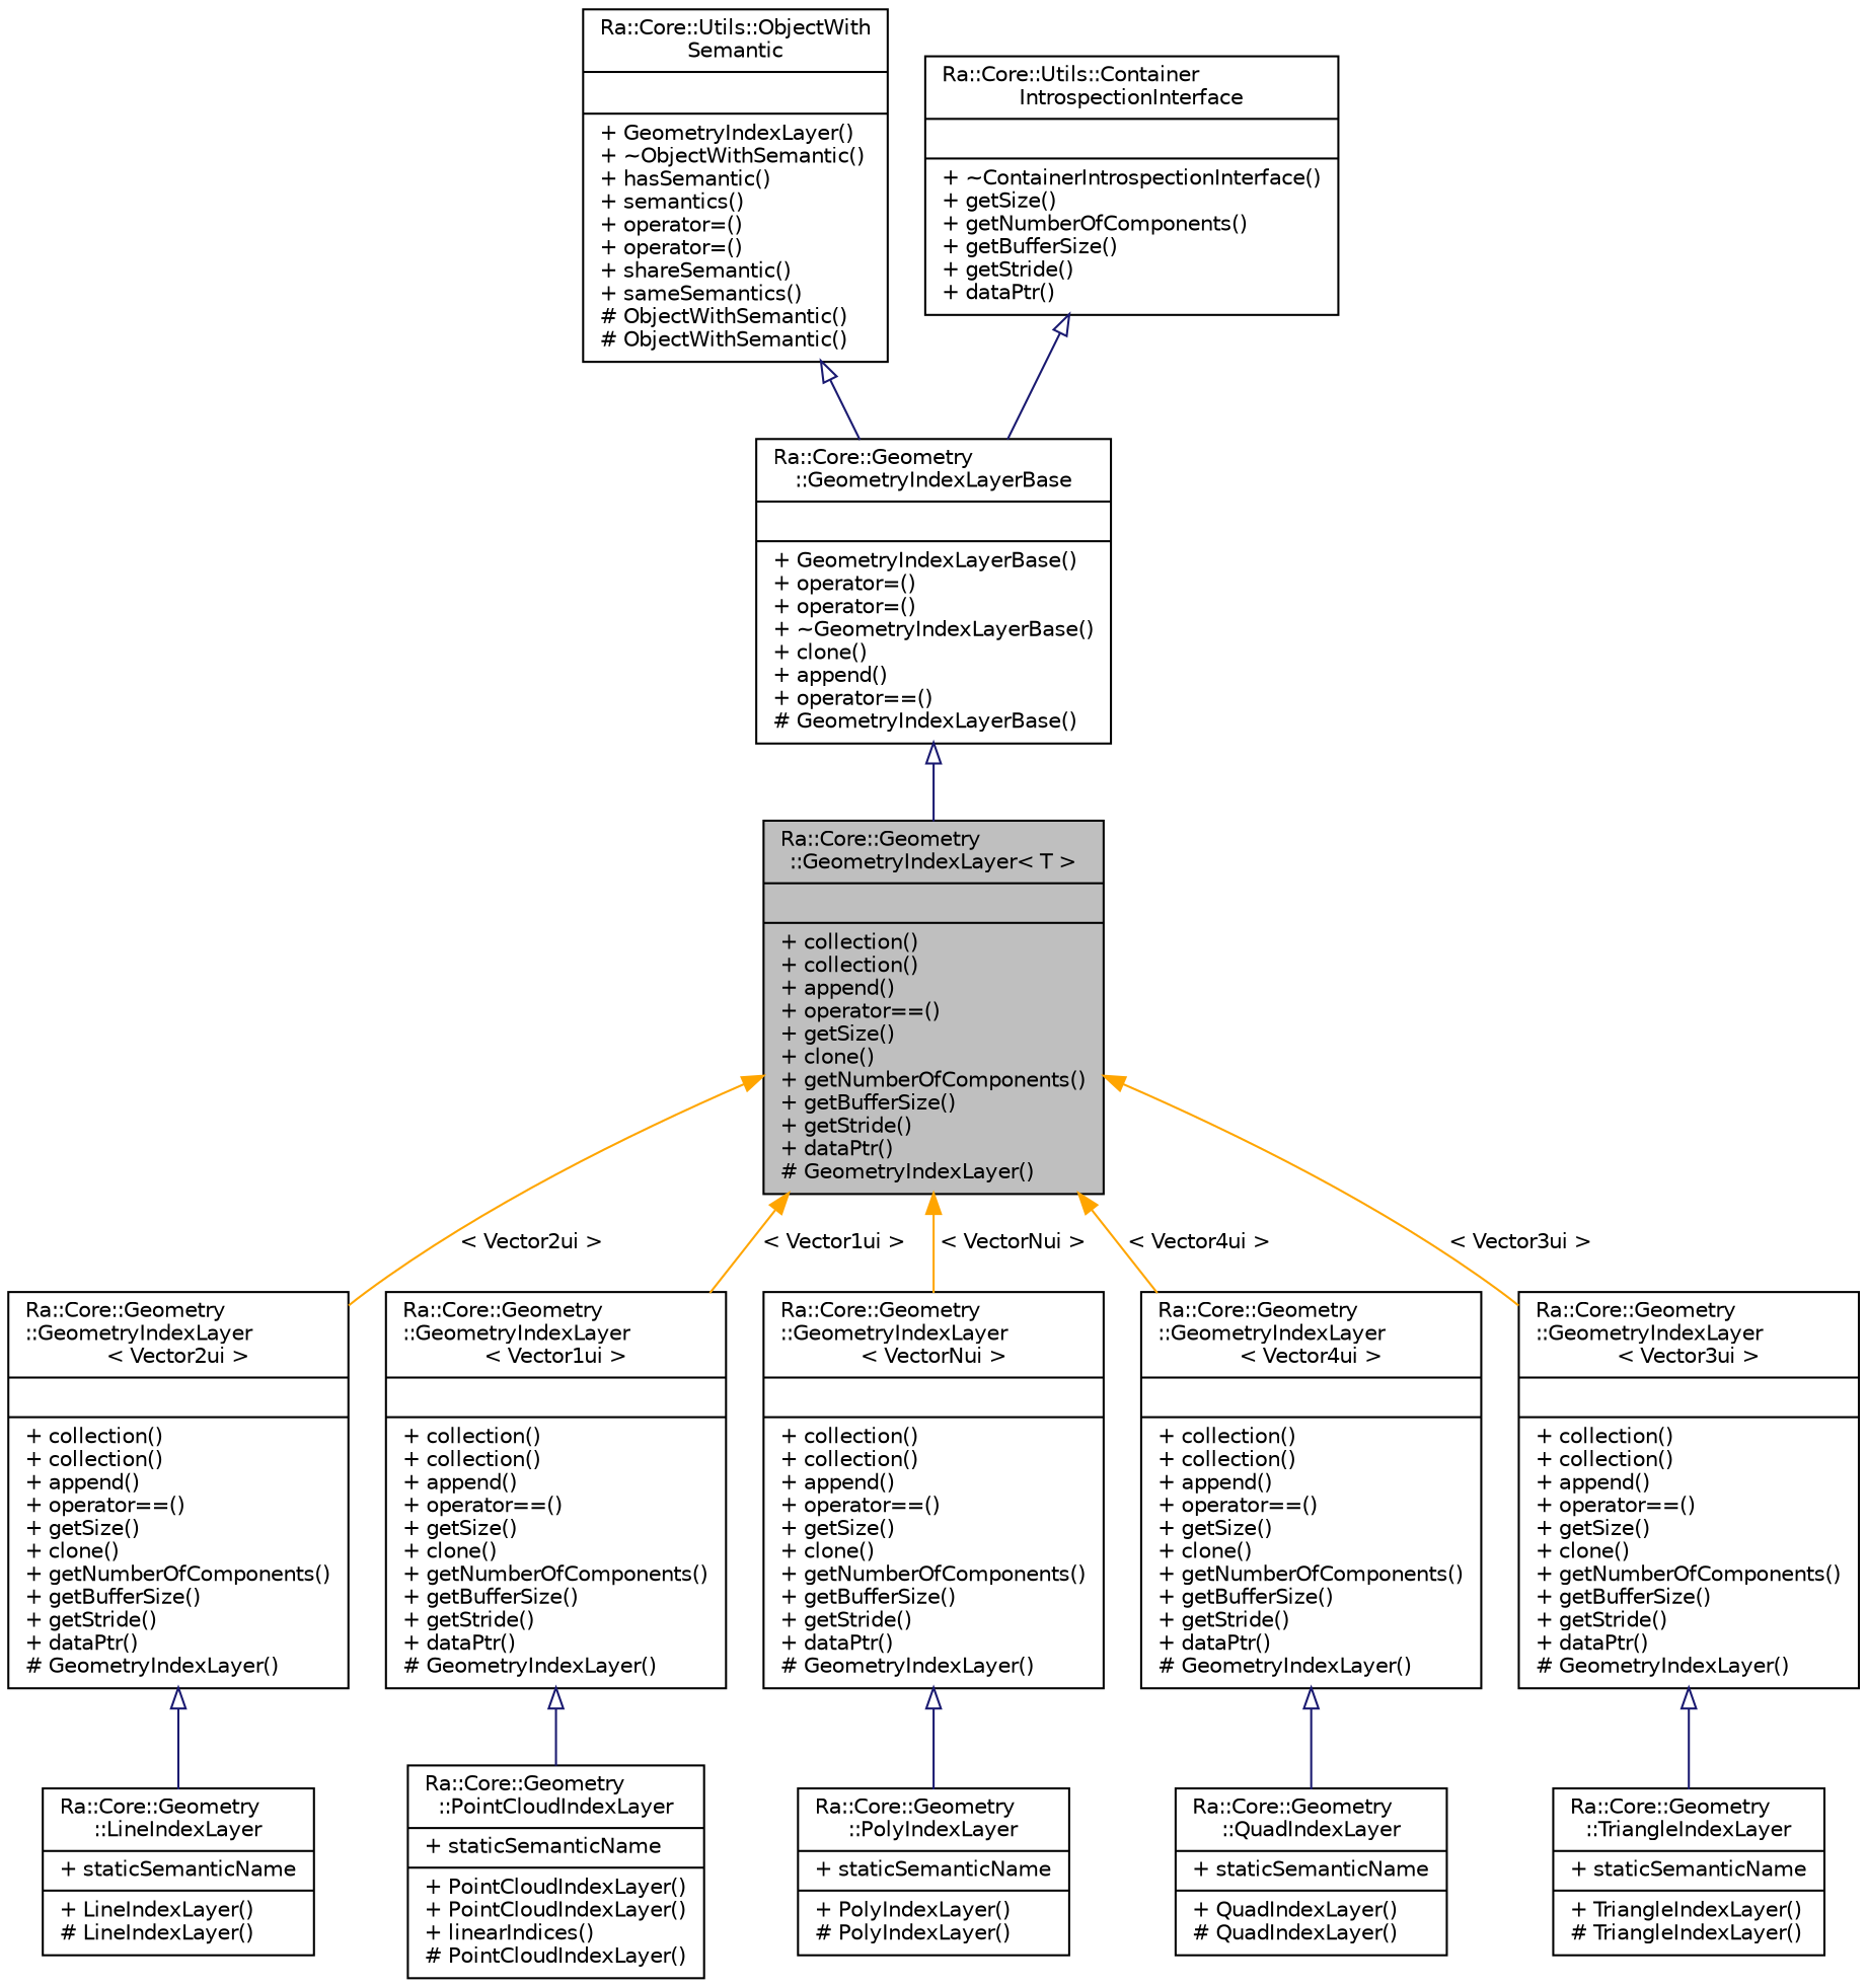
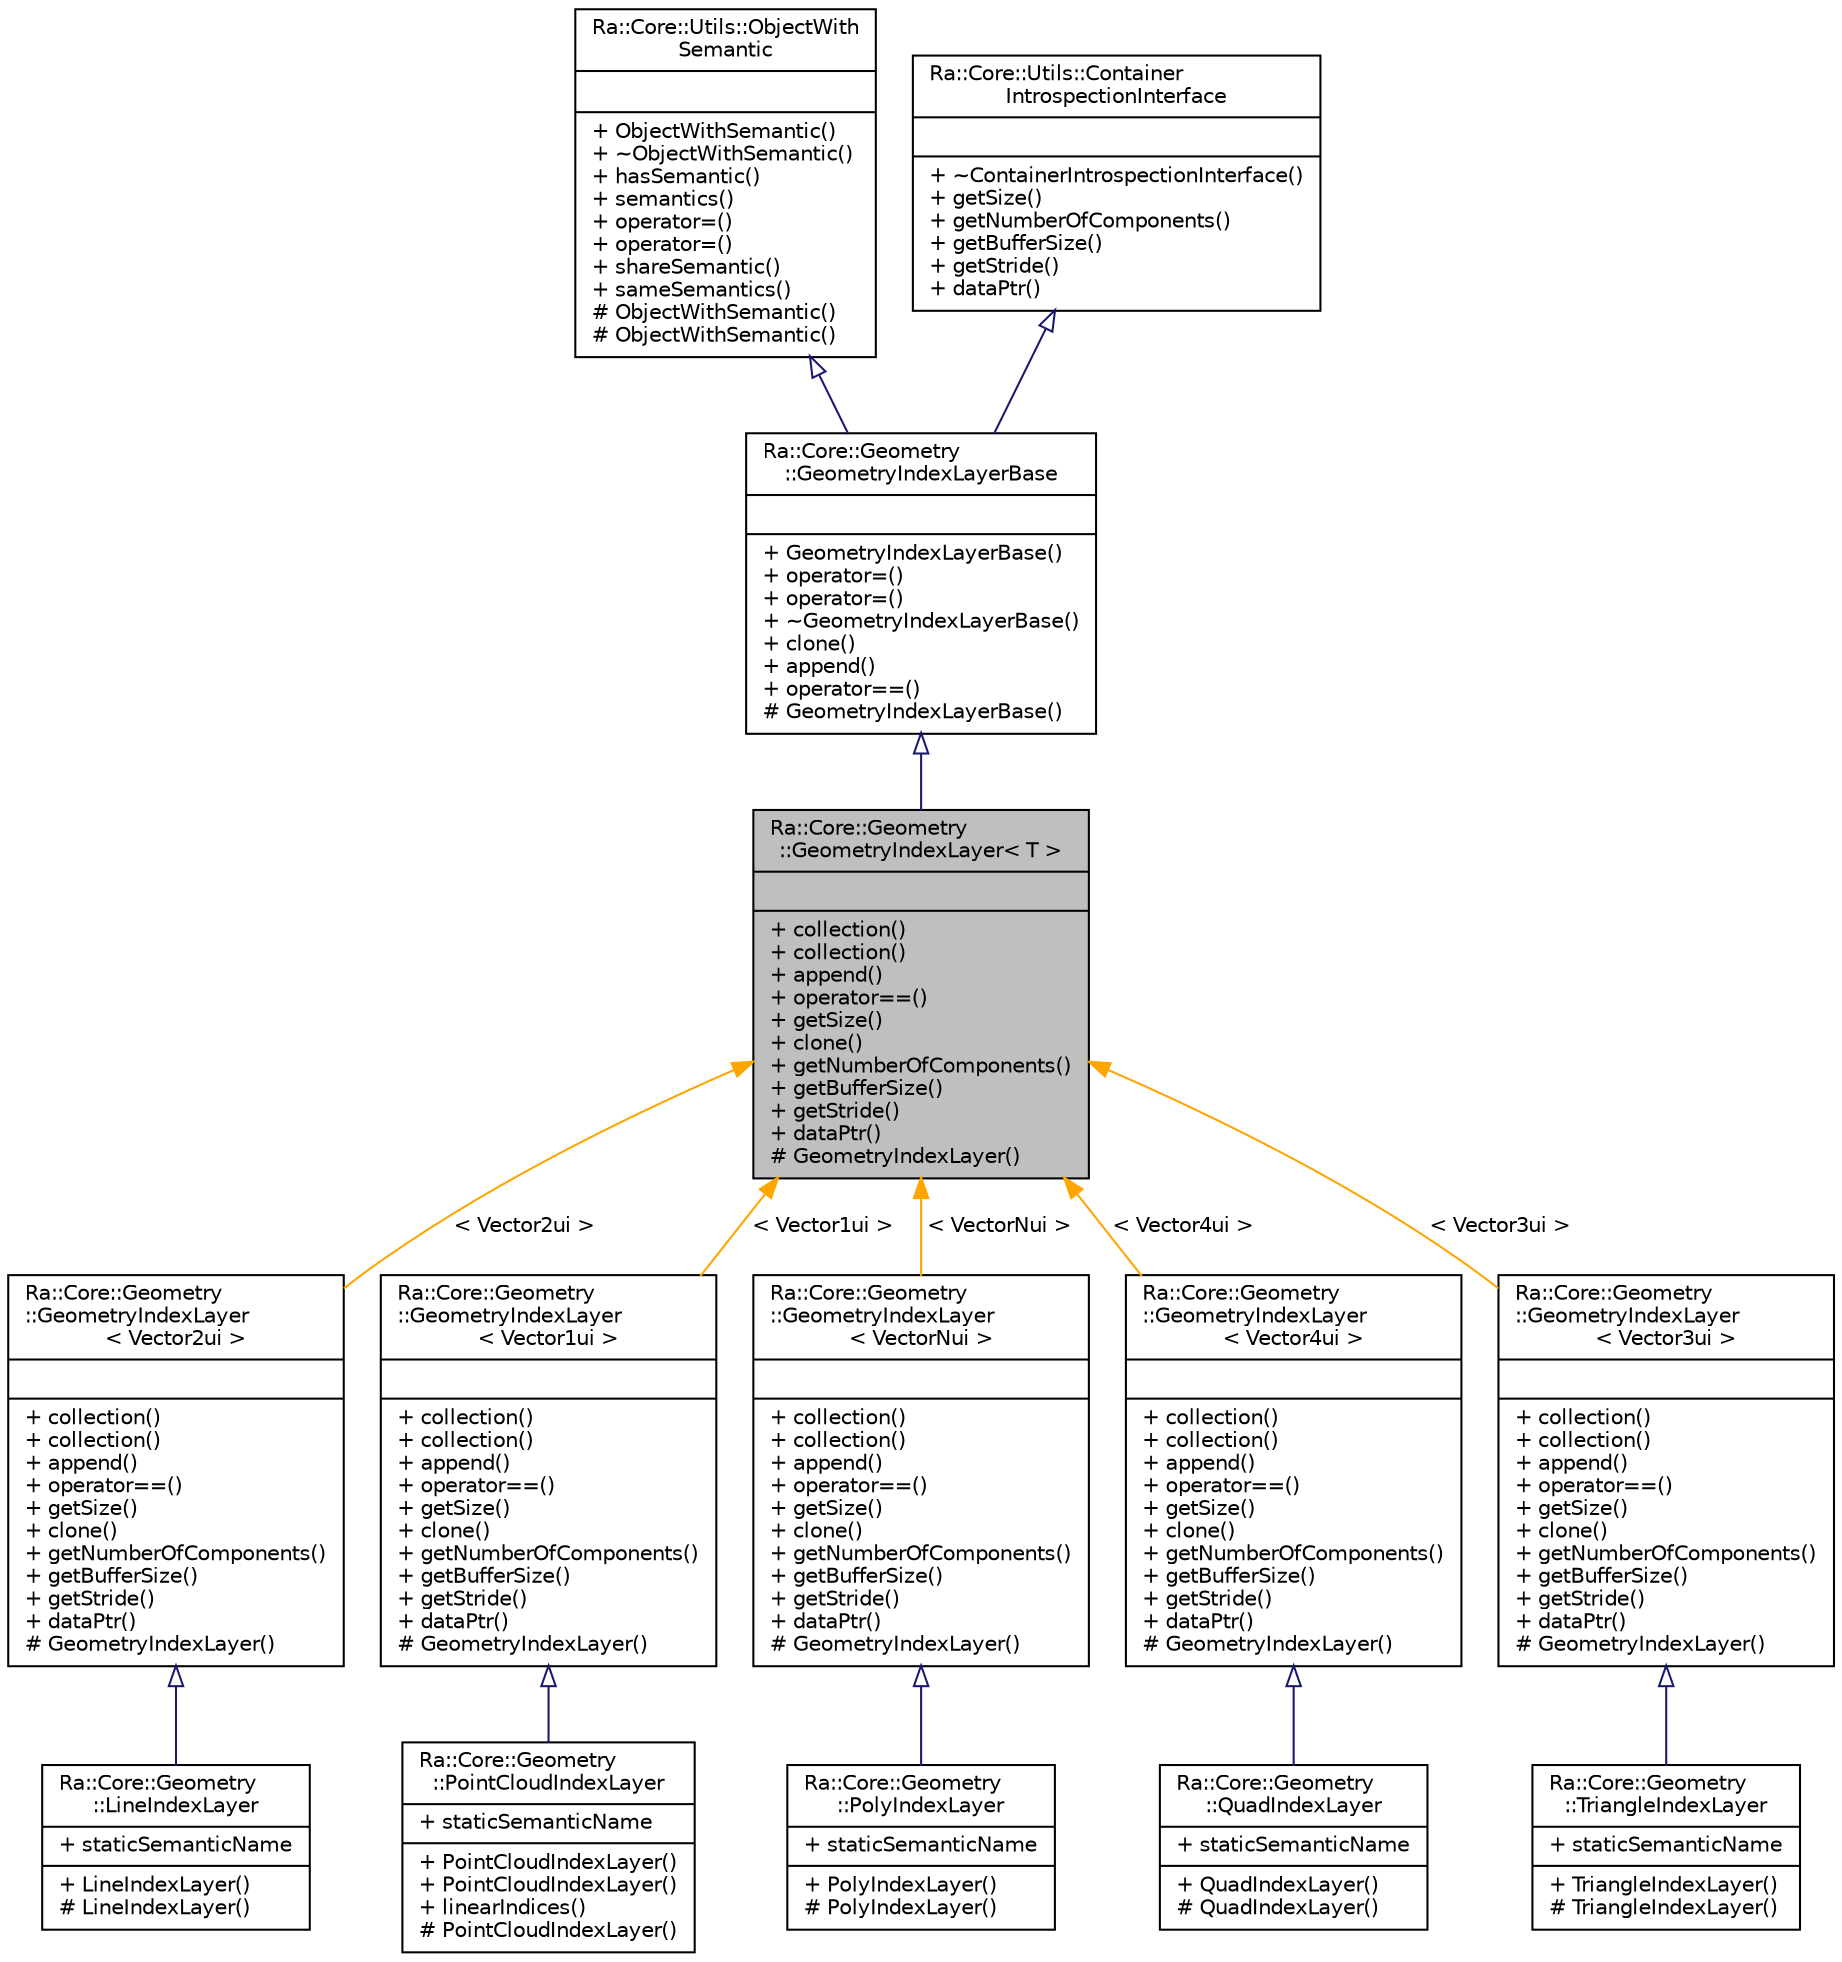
  digraph {
    node [color=black fillcolor=white fontname=Helvetica fontsize=10 shape=record style=filled]
    edge [color=midnightblue dir=back fontname=Helvetica fontsize=10 labelfontname=Helvetica labelfontsize=10 style=solid arrowtail=onormal]
    n1 [fillcolor=grey75 fontcolor=black height=0.2 label="{Ra::Core::Geometry\l::GeometryIndexLayer\< T \>\n||+ collection()\l+ collection()\l+ append()\l+ operator==()\l+ getSize()\l+ clone()\l+ getNumberOfComponents()\l+ getBufferSize()\l+ getStride()\l+ dataPtr()\l# GeometryIndexLayer()\l}" width=0.4]
    n2 [height=0.2 label="{Ra::Core::Geometry\l::GeometryIndexLayer\l\< Vector2ui \>\n||+ collection()\l+ collection()\l+ append()\l+ operator==()\l+ getSize()\l+ clone()\l+ getNumberOfComponents()\l+ getBufferSize()\l+ getStride()\l+ dataPtr()\l# GeometryIndexLayer()\l}" width=0.4]
    n3 [height=0.2 label="{Ra::Core::Geometry\l::GeometryIndexLayer\l\< Vector1ui \>\n||+ collection()\l+ collection()\l+ append()\l+ operator==()\l+ getSize()\l+ clone()\l+ getNumberOfComponents()\l+ getBufferSize()\l+ getStride()\l+ dataPtr()\l# GeometryIndexLayer()\l}" width=0.4]
    n4 [height=0.2 label="{Ra::Core::Geometry\l::GeometryIndexLayer\l\< VectorNui \>\n||+ collection()\l+ collection()\l+ append()\l+ operator==()\l+ getSize()\l+ clone()\l+ getNumberOfComponents()\l+ getBufferSize()\l+ getStride()\l+ dataPtr()\l# GeometryIndexLayer()\l}" width=0.4]
    n5 [height=0.2 label="{Ra::Core::Geometry\l::GeometryIndexLayer\l\< Vector4ui \>\n||+ collection()\l+ collection()\l+ append()\l+ operator==()\l+ getSize()\l+ clone()\l+ getNumberOfComponents()\l+ getBufferSize()\l+ getStride()\l+ dataPtr()\l# GeometryIndexLayer()\l}" width=0.4]
    n6 [height=0.2 label="{Ra::Core::Geometry\l::GeometryIndexLayer\l\< Vector3ui \>\n||+ collection()\l+ collection()\l+ append()\l+ operator==()\l+ getSize()\l+ clone()\l+ getNumberOfComponents()\l+ getBufferSize()\l+ getStride()\l+ dataPtr()\l# GeometryIndexLayer()\l}" width=0.4]
    n7 [height=0.2 label="{Ra::Core::Geometry\l::GeometryIndexLayerBase\n||+ GeometryIndexLayerBase()\l+ operator=()\l+ operator=()\l+ ~GeometryIndexLayerBase()\l+ clone()\l+ append()\l+ operator==()\l# GeometryIndexLayerBase()\l}" width=0.4]
-   n8 [height=0.2 label="{Ra::Core::Utils::ObjectWith\lSemantic\n||+ GeometryIndexLayer()\l+ ~ObjectWithSemantic()\l+ hasSemantic()\l+ semantics()\l+ operator=()\l+ operator=()\l+ shareSemantic()\l+ sameSemantics()\l# ObjectWithSemantic()\l# ObjectWithSemantic()\l}" width=0.4]
+   n8 [height=0.2 label="{Ra::Core::Utils::ObjectWith\lSemantic\n||+ ObjectWithSemantic()\l+ ~ObjectWithSemantic()\l+ hasSemantic()\l+ semantics()\l+ operator=()\l+ operator=()\l+ shareSemantic()\l+ sameSemantics()\l# ObjectWithSemantic()\l# ObjectWithSemantic()\l}" width=0.4]
    n9 [height=0.2 label="{Ra::Core::Utils::Container\lIntrospectionInterface\n||+ ~ContainerIntrospectionInterface()\l+ getSize()\l+ getNumberOfComponents()\l+ getBufferSize()\l+ getStride()\l+ dataPtr()\l}" width=0.4]
    n10 [height=0.2 label="{Ra::Core::Geometry\l::LineIndexLayer\n|+ staticSemanticName\l|+ LineIndexLayer()\l# LineIndexLayer()\l}" width=0.4]
    n11 [height=0.2 label="{Ra::Core::Geometry\l::PointCloudIndexLayer\n|+ staticSemanticName\l|+ PointCloudIndexLayer()\l+ PointCloudIndexLayer()\l+ linearIndices()\l# PointCloudIndexLayer()\l}" width=0.4]
    n12 [height=0.2 label="{Ra::Core::Geometry\l::PolyIndexLayer\n|+ staticSemanticName\l|+ PolyIndexLayer()\l# PolyIndexLayer()\l}" width=0.4]
    n13 [height=0.2 label="{Ra::Core::Geometry\l::QuadIndexLayer\n|+ staticSemanticName\l|+ QuadIndexLayer()\l# QuadIndexLayer()\l}" width=0.4]
    n14 [height=0.2 label="{Ra::Core::Geometry\l::TriangleIndexLayer\n|+ staticSemanticName\l|+ TriangleIndexLayer()\l# TriangleIndexLayer()\l}" width=0.4]
    n1 -> n2 [color=orange label=" \< Vector2ui \>" arrowtail=""]
    n1 -> n3 [color=orange label=" \< Vector1ui \>" arrowtail=""]
    n1 -> n4 [color=orange label=" \< VectorNui \>" arrowtail=""]
    n1 -> n5 [color=orange label=" \< Vector4ui \>" arrowtail=""]
    n1 -> n6 [color=orange label=" \< Vector3ui \>" arrowtail=""]
    n2 -> n10
    n3 -> n11
    n4 -> n12
    n5 -> n13
    n6 -> n14
    n7 -> n1
    n8 -> n7
    n9 -> n7
  }
